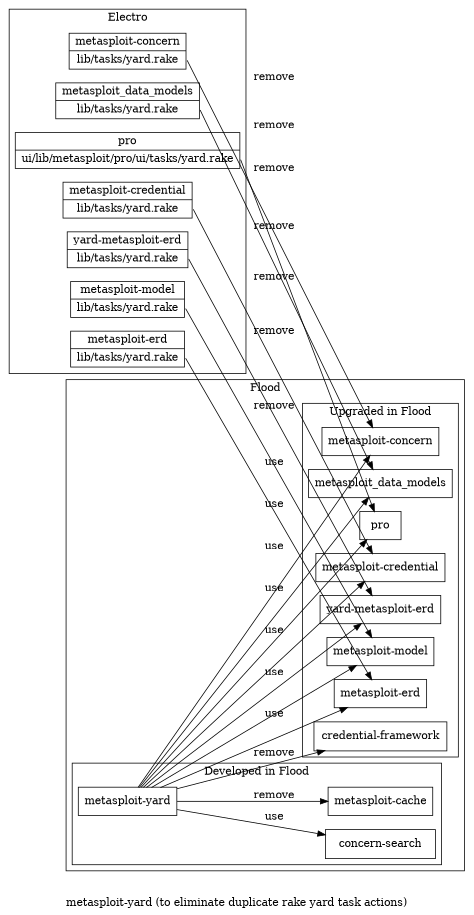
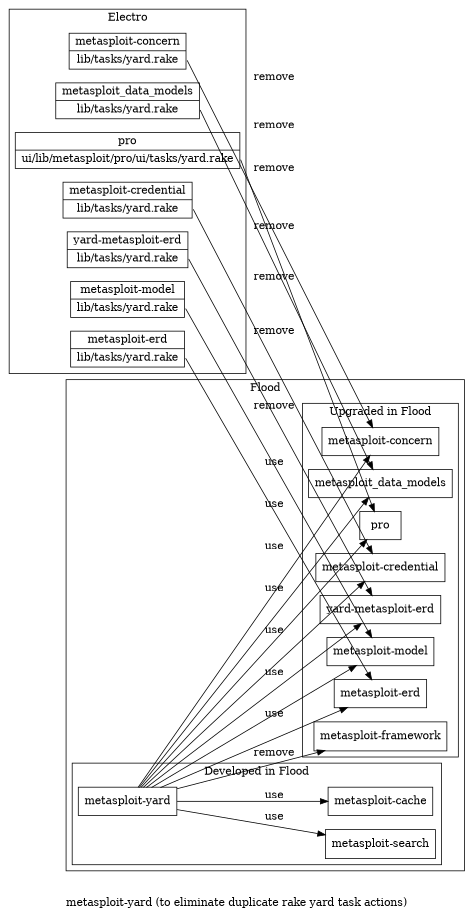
  digraph {
    compound=true
    fontname="DejaVu Serif"
    label="metasploit-yard (to eliminate duplicate rake yard task actions)"
    rankdir=LR
    splines=line
    node [fontname="DejaVu Serif" shape=record]
    edge [fontname="DejaVu Serif"]
    n1 [label="metasploit-concern | <yard_rake> lib/tasks/yard.rake"]
    n2 [label="metasploit-credential | <yard_rake> lib/tasks/yard.rake"]
    n3 [label="metasploit-erd | <yard_rake> lib/tasks/yard.rake"]
    n4 [label="metasploit-model | <yard_rake> lib/tasks/yard.rake"]
    n5 [label="metasploit_data_models | <yard_rake> lib/tasks/yard.rake"]
    n6 [label="pro | <yard_rake> ui/lib/metasploit/pro/ui/tasks/yard.rake"]
    n7 [label="yard-metasploit-erd | <yard_rake> lib/tasks/yard.rake"]
    n8 [label="metasploit-concern"]
    n9 [label="metasploit-credential"]
    n10 [label="metasploit-erd"]
-   "metasploit-framework" [label="credential-framework"]
+   "metasploit-framework"
    n12 [label="metasploit-model"]
    n13 [label=metasploit_data_models]
    n14 [label=pro]
    n15 [label="yard-metasploit-erd"]
    "metasploit-yard"
    "metasploit-cache"
-   "metasploit-search" [label="concern-search"]
+   "metasploit-search"
    subgraph cluster_1 {
      label=Electro
      n1
      n2
      n3
      n4
      n5
      n6
      n7
    }
    subgraph cluster_2 {
      label=Flood
      subgraph cluster_3 {
        label="Upgraded in Flood"
        n8
        n9
        n10
        "metasploit-framework"
        n12
        n13
        n14
        n15
      }
      subgraph cluster_4 {
        label="Developed in Flood"
        "metasploit-yard"
        "metasploit-cache"
        "metasploit-search"
      }
    }
    n1 -> n8 [label=remove tailport=yard_rake]
    n2 -> n9 [label=remove tailport=yard_rake]
    n3 -> n10 [label=remove tailport=yard_rake]
    n4 -> n12 [label=remove tailport=yard_rake]
    n5 -> n13 [label=remove tailport=yard_rake]
    n6 -> n14 [label=remove tailport=yard_rake]
    n7 -> n15 [label=remove tailport=yard_rake]
    "metasploit-yard" -> n8 [label=use]
    "metasploit-yard" -> n9 [label=use]
    "metasploit-yard" -> n10 [label=use]
    "metasploit-yard" -> "metasploit-framework" [label=remove]
    "metasploit-yard" -> n12 [label=use]
    "metasploit-yard" -> n13 [label=use]
    "metasploit-yard" -> n14 [label=use]
    "metasploit-yard" -> n15 [label=use]
-   "metasploit-yard" -> "metasploit-cache" [label=remove]
+   "metasploit-yard" -> "metasploit-cache" [label=use]
    "metasploit-yard" -> "metasploit-search" [label=use]
  }
